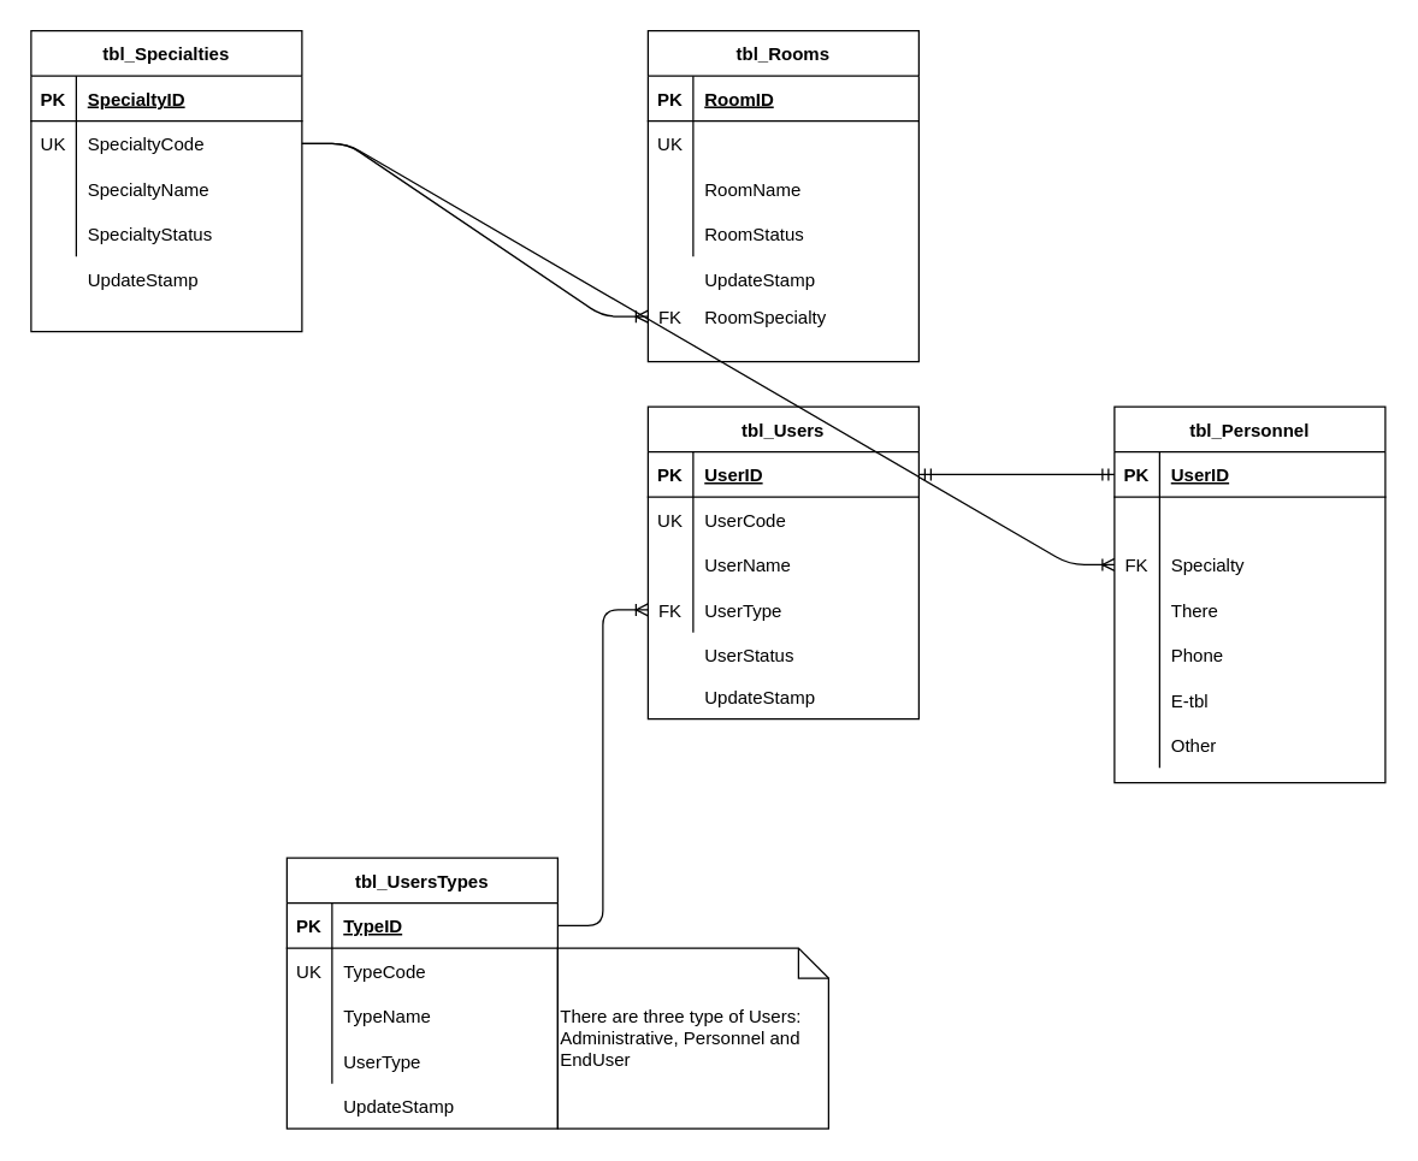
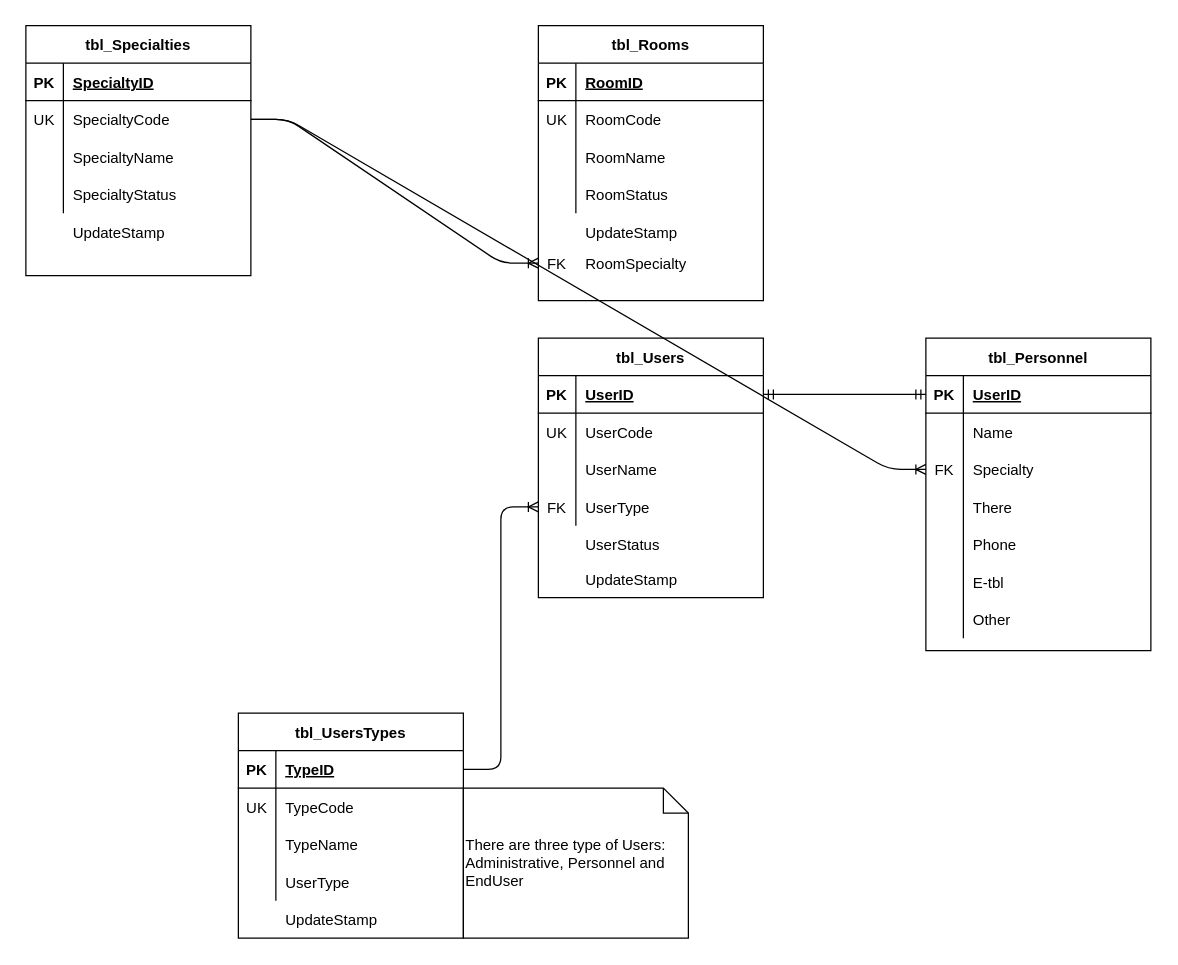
  <mxCell id="0" />
  <mxCell id="1" parent="0" />
  <mxCell id="2" value="" style="edgeStyle=entityRelationEdgeStyle;fontSize=12;html=1;endArrow=ERoneToMany;entryX=0;entryY=0.5;entryDx=0;entryDy=0;" edge="1" parent="1" source="4" target="63"><mxGeometry width="100" height="100" relative="1" as="geometry"><mxPoint x="400" y="580" as="sourcePoint" /><mxPoint x="700" y="310" as="targetPoint" /></mxGeometry></mxCell>
  <mxCell id="3" value="tbl_UsersTypes" style="shape=table;startSize=30;container=1;collapsible=1;childLayout=tableLayout;fixedRows=1;rowLines=0;fontStyle=1;align=center;resizeLast=1;" vertex="1" parent="1"><mxGeometry x="190" y="570" width="180" height="180" as="geometry"><mxRectangle x="480" y="320" width="90" height="30" as="alternateBounds" /></mxGeometry></mxCell>
  <mxCell id="4" value="" style="shape=partialRectangle;collapsible=0;dropTarget=0;pointerEvents=0;fillColor=none;top=0;left=0;bottom=1;right=0;points=[[0,0.5],[1,0.5]];portConstraint=eastwest;" vertex="1" parent="3"><mxGeometry y="30" width="180" height="30" as="geometry" /></mxCell>
  <mxCell id="5" value="PK" style="shape=partialRectangle;connectable=0;fillColor=none;top=0;left=0;bottom=0;right=0;fontStyle=1;overflow=hidden;" vertex="1" parent="4"><mxGeometry width="30" height="30" as="geometry" /></mxCell>
  <mxCell id="6" value="TypeID" style="shape=partialRectangle;connectable=0;fillColor=none;top=0;left=0;bottom=0;right=0;align=left;spacingLeft=6;fontStyle=5;overflow=hidden;" vertex="1" parent="4"><mxGeometry x="30" width="150" height="30" as="geometry" /></mxCell>
  <mxCell id="7" value="" style="shape=partialRectangle;collapsible=0;dropTarget=0;pointerEvents=0;fillColor=none;top=0;left=0;bottom=0;right=0;points=[[0,0.5],[1,0.5]];portConstraint=eastwest;" vertex="1" parent="3"><mxGeometry y="60" width="180" height="30" as="geometry" /></mxCell>
  <mxCell id="8" value="UK" style="shape=partialRectangle;connectable=0;fillColor=none;top=0;left=0;bottom=0;right=0;editable=1;overflow=hidden;" vertex="1" parent="7"><mxGeometry width="30" height="30" as="geometry" /></mxCell>
  <mxCell id="9" value="TypeCode" style="shape=partialRectangle;connectable=0;fillColor=none;top=0;left=0;bottom=0;right=0;align=left;spacingLeft=6;overflow=hidden;" vertex="1" parent="7"><mxGeometry x="30" width="150" height="30" as="geometry" /></mxCell>
  <mxCell id="10" value="" style="shape=partialRectangle;collapsible=0;dropTarget=0;pointerEvents=0;fillColor=none;top=0;left=0;bottom=0;right=0;points=[[0,0.5],[1,0.5]];portConstraint=eastwest;" vertex="1" parent="3"><mxGeometry y="90" width="180" height="30" as="geometry" /></mxCell>
  <mxCell id="11" value="" style="shape=partialRectangle;connectable=0;fillColor=none;top=0;left=0;bottom=0;right=0;editable=1;overflow=hidden;" vertex="1" parent="10"><mxGeometry width="30" height="30" as="geometry" /></mxCell>
  <mxCell id="12" value="TypeName" style="shape=partialRectangle;connectable=0;fillColor=none;top=0;left=0;bottom=0;right=0;align=left;spacingLeft=6;overflow=hidden;" vertex="1" parent="10"><mxGeometry x="30" width="150" height="30" as="geometry" /></mxCell>
  <mxCell id="13" value="" style="shape=partialRectangle;collapsible=0;dropTarget=0;pointerEvents=0;fillColor=none;top=0;left=0;bottom=0;right=0;points=[[0,0.5],[1,0.5]];portConstraint=eastwest;" vertex="1" parent="3"><mxGeometry y="120" width="180" height="30" as="geometry" /></mxCell>
  <mxCell id="14" value="" style="shape=partialRectangle;connectable=0;fillColor=none;top=0;left=0;bottom=0;right=0;editable=1;overflow=hidden;" vertex="1" parent="13"><mxGeometry width="30" height="30" as="geometry" /></mxCell>
  <mxCell id="15" value="UserType" style="shape=partialRectangle;connectable=0;fillColor=none;top=0;left=0;bottom=0;right=0;align=left;spacingLeft=6;overflow=hidden;" vertex="1" parent="13"><mxGeometry x="30" width="150" height="30" as="geometry" /></mxCell>
  <mxCell id="16" value="There are three type of Users:&lt;br&gt;Administrative, Personnel and EndUser" style="shape=note;size=20;whiteSpace=wrap;html=1;align=left;" vertex="1" parent="1"><mxGeometry x="370" y="630" width="180" height="120" as="geometry" /></mxCell>
  <mxCell id="17" value="UpdateStamp" style="shape=partialRectangle;connectable=0;fillColor=none;top=0;left=0;bottom=0;right=0;align=left;spacingLeft=6;overflow=hidden;" vertex="1" parent="1"><mxGeometry x="220" y="720" width="150" height="30" as="geometry" /></mxCell>
  <mxCell id="18" value="" style="group" vertex="1" connectable="0" parent="1"><mxGeometry x="20" y="20" width="180" height="200" as="geometry" /></mxCell>
  <mxCell id="19" value="tbl_Specialties" style="shape=table;startSize=30;container=1;collapsible=1;childLayout=tableLayout;fixedRows=1;rowLines=0;fontStyle=1;align=center;resizeLast=1;" vertex="1" parent="18"><mxGeometry width="180" height="200" as="geometry" /></mxCell>
  <mxCell id="20" value="" style="shape=partialRectangle;collapsible=0;dropTarget=0;pointerEvents=0;fillColor=none;top=0;left=0;bottom=1;right=0;points=[[0,0.5],[1,0.5]];portConstraint=eastwest;" vertex="1" parent="19"><mxGeometry y="30" width="180" height="30" as="geometry" /></mxCell>
  <mxCell id="21" value="PK" style="shape=partialRectangle;connectable=0;fillColor=none;top=0;left=0;bottom=0;right=0;fontStyle=1;overflow=hidden;" vertex="1" parent="20"><mxGeometry width="30" height="30" as="geometry" /></mxCell>
  <mxCell id="22" value="SpecialtyID" style="shape=partialRectangle;connectable=0;fillColor=none;top=0;left=0;bottom=0;right=0;align=left;spacingLeft=6;fontStyle=5;overflow=hidden;" vertex="1" parent="20"><mxGeometry x="30" width="150" height="30" as="geometry" /></mxCell>
  <mxCell id="23" value="" style="shape=partialRectangle;collapsible=0;dropTarget=0;pointerEvents=0;fillColor=none;top=0;left=0;bottom=0;right=0;points=[[0,0.5],[1,0.5]];portConstraint=eastwest;" vertex="1" parent="19"><mxGeometry y="60" width="180" height="30" as="geometry" /></mxCell>
  <mxCell id="24" value="UK" style="shape=partialRectangle;connectable=0;fillColor=none;top=0;left=0;bottom=0;right=0;editable=1;overflow=hidden;" vertex="1" parent="23"><mxGeometry width="30" height="30" as="geometry" /></mxCell>
  <mxCell id="25" value="SpecialtyCode" style="shape=partialRectangle;connectable=0;fillColor=none;top=0;left=0;bottom=0;right=0;align=left;spacingLeft=6;overflow=hidden;" vertex="1" parent="23"><mxGeometry x="30" width="150" height="30" as="geometry" /></mxCell>
  <mxCell id="26" value="" style="shape=partialRectangle;collapsible=0;dropTarget=0;pointerEvents=0;fillColor=none;top=0;left=0;bottom=0;right=0;points=[[0,0.5],[1,0.5]];portConstraint=eastwest;" vertex="1" parent="19"><mxGeometry y="90" width="180" height="30" as="geometry" /></mxCell>
  <mxCell id="27" value="" style="shape=partialRectangle;connectable=0;fillColor=none;top=0;left=0;bottom=0;right=0;editable=1;overflow=hidden;" vertex="1" parent="26"><mxGeometry width="30" height="30" as="geometry" /></mxCell>
  <mxCell id="28" value="SpecialtyName" style="shape=partialRectangle;connectable=0;fillColor=none;top=0;left=0;bottom=0;right=0;align=left;spacingLeft=6;overflow=hidden;" vertex="1" parent="26"><mxGeometry x="30" width="150" height="30" as="geometry" /></mxCell>
  <mxCell id="29" value="" style="shape=partialRectangle;collapsible=0;dropTarget=0;pointerEvents=0;fillColor=none;top=0;left=0;bottom=0;right=0;points=[[0,0.5],[1,0.5]];portConstraint=eastwest;" vertex="1" parent="19"><mxGeometry y="120" width="180" height="30" as="geometry" /></mxCell>
  <mxCell id="30" value="" style="shape=partialRectangle;connectable=0;fillColor=none;top=0;left=0;bottom=0;right=0;editable=1;overflow=hidden;" vertex="1" parent="29"><mxGeometry width="30" height="30" as="geometry" /></mxCell>
  <mxCell id="31" value="SpecialtyStatus" style="shape=partialRectangle;connectable=0;fillColor=none;top=0;left=0;bottom=0;right=0;align=left;spacingLeft=6;overflow=hidden;" vertex="1" parent="29"><mxGeometry x="30" width="150" height="30" as="geometry" /></mxCell>
  <mxCell id="32" value="UpdateStamp" style="shape=partialRectangle;connectable=0;fillColor=none;top=0;left=0;bottom=0;right=0;align=left;spacingLeft=6;overflow=hidden;" vertex="1" parent="18"><mxGeometry x="30" y="150" width="150" height="30" as="geometry" /></mxCell>
  <mxCell id="33" value="" style="group" vertex="1" connectable="0" parent="1"><mxGeometry x="430" y="20" width="180" height="220" as="geometry" /></mxCell>
  <mxCell id="34" value="tbl_Rooms" style="shape=table;startSize=30;container=1;collapsible=1;childLayout=tableLayout;fixedRows=1;rowLines=0;fontStyle=1;align=center;resizeLast=1;" vertex="1" parent="33"><mxGeometry width="180" height="220" as="geometry" /></mxCell>
  <mxCell id="35" value="" style="shape=partialRectangle;collapsible=0;dropTarget=0;pointerEvents=0;fillColor=none;top=0;left=0;bottom=1;right=0;points=[[0,0.5],[1,0.5]];portConstraint=eastwest;" vertex="1" parent="34"><mxGeometry y="30" width="180" height="30" as="geometry" /></mxCell>
  <mxCell id="36" value="PK" style="shape=partialRectangle;connectable=0;fillColor=none;top=0;left=0;bottom=0;right=0;fontStyle=1;overflow=hidden;" vertex="1" parent="35"><mxGeometry width="30" height="30" as="geometry" /></mxCell>
  <mxCell id="37" value="RoomID" style="shape=partialRectangle;connectable=0;fillColor=none;top=0;left=0;bottom=0;right=0;align=left;spacingLeft=6;fontStyle=5;overflow=hidden;" vertex="1" parent="35"><mxGeometry x="30" width="150" height="30" as="geometry" /></mxCell>
  <mxCell id="38" value="" style="shape=partialRectangle;collapsible=0;dropTarget=0;pointerEvents=0;fillColor=none;top=0;left=0;bottom=0;right=0;points=[[0,0.5],[1,0.5]];portConstraint=eastwest;" vertex="1" parent="34"><mxGeometry y="60" width="180" height="30" as="geometry" /></mxCell>
  <mxCell id="39" value="UK" style="shape=partialRectangle;connectable=0;fillColor=none;top=0;left=0;bottom=0;right=0;editable=1;overflow=hidden;" vertex="1" parent="38"><mxGeometry width="30" height="30" as="geometry" /></mxCell>
+ <mxCell id="40" value="RoomCode" style="shape=partialRectangle;connectable=0;fillColor=none;top=0;left=0;bottom=0;right=0;align=left;spacingLeft=6;overflow=hidden;" vertex="1" parent="38"><mxGeometry x="30" width="150" height="30" as="geometry" /></mxCell>
  <mxCell id="41" value="" style="shape=partialRectangle;collapsible=0;dropTarget=0;pointerEvents=0;fillColor=none;top=0;left=0;bottom=0;right=0;points=[[0,0.5],[1,0.5]];portConstraint=eastwest;" vertex="1" parent="34"><mxGeometry y="90" width="180" height="30" as="geometry" /></mxCell>
  <mxCell id="42" value="" style="shape=partialRectangle;connectable=0;fillColor=none;top=0;left=0;bottom=0;right=0;editable=1;overflow=hidden;" vertex="1" parent="41"><mxGeometry width="30" height="30" as="geometry" /></mxCell>
  <mxCell id="43" value="RoomName" style="shape=partialRectangle;connectable=0;fillColor=none;top=0;left=0;bottom=0;right=0;align=left;spacingLeft=6;overflow=hidden;" vertex="1" parent="41"><mxGeometry x="30" width="150" height="30" as="geometry" /></mxCell>
  <mxCell id="44" value="" style="shape=partialRectangle;collapsible=0;dropTarget=0;pointerEvents=0;fillColor=none;top=0;left=0;bottom=0;right=0;points=[[0,0.5],[1,0.5]];portConstraint=eastwest;" vertex="1" parent="34"><mxGeometry y="120" width="180" height="30" as="geometry" /></mxCell>
  <mxCell id="45" value="" style="shape=partialRectangle;connectable=0;fillColor=none;top=0;left=0;bottom=0;right=0;editable=1;overflow=hidden;" vertex="1" parent="44"><mxGeometry width="30" height="30" as="geometry" /></mxCell>
  <mxCell id="46" value="RoomStatus" style="shape=partialRectangle;connectable=0;fillColor=none;top=0;left=0;bottom=0;right=0;align=left;spacingLeft=6;overflow=hidden;" vertex="1" parent="44"><mxGeometry x="30" width="150" height="30" as="geometry" /></mxCell>
  <mxCell id="47" value="UpdateStamp" style="shape=partialRectangle;connectable=0;fillColor=none;top=0;left=0;bottom=0;right=0;align=left;spacingLeft=6;overflow=hidden;" vertex="1" parent="33"><mxGeometry x="30" y="150" width="150" height="30" as="geometry" /></mxCell>
  <mxCell id="48" value="RoomSpecialty" style="shape=partialRectangle;connectable=0;fillColor=none;top=0;left=0;bottom=0;right=0;align=left;spacingLeft=6;overflow=hidden;" vertex="1" parent="33"><mxGeometry x="30" y="175" width="150" height="30" as="geometry" /></mxCell>
  <mxCell id="49" value="FK" style="shape=partialRectangle;connectable=0;fillColor=none;top=0;left=0;bottom=0;right=0;editable=1;overflow=hidden;" vertex="1" parent="33"><mxGeometry y="175" width="30" height="30" as="geometry" /></mxCell>
  <mxCell id="50" value="" style="group" vertex="1" connectable="0" parent="1"><mxGeometry x="430" y="270" width="180" height="210" as="geometry" /></mxCell>
  <mxCell id="51" value="UpdateStamp" style="shape=partialRectangle;connectable=0;fillColor=none;top=0;left=0;bottom=0;right=0;align=left;spacingLeft=6;overflow=hidden;" vertex="1" parent="50"><mxGeometry x="30" y="175.385" width="150" height="34.615" as="geometry" /></mxCell>
  <mxCell id="52" value="" style="group" vertex="1" connectable="0" parent="50"><mxGeometry width="180" height="207.692" as="geometry" /></mxCell>
  <mxCell id="53" value="tbl_Users" style="shape=table;startSize=30;container=1;collapsible=1;childLayout=tableLayout;fixedRows=1;rowLines=0;fontStyle=1;align=center;resizeLast=1;" vertex="1" parent="52"><mxGeometry width="180" height="207.692" as="geometry"><mxRectangle x="480" y="320" width="90" height="30" as="alternateBounds" /></mxGeometry></mxCell>
  <mxCell id="54" value="" style="shape=partialRectangle;collapsible=0;dropTarget=0;pointerEvents=0;fillColor=none;top=0;left=0;bottom=1;right=0;points=[[0,0.5],[1,0.5]];portConstraint=eastwest;" vertex="1" parent="53"><mxGeometry y="30" width="180" height="30" as="geometry" /></mxCell>
  <mxCell id="55" value="PK" style="shape=partialRectangle;connectable=0;fillColor=none;top=0;left=0;bottom=0;right=0;fontStyle=1;overflow=hidden;" vertex="1" parent="54"><mxGeometry width="30" height="30" as="geometry" /></mxCell>
  <mxCell id="56" value="UserID" style="shape=partialRectangle;connectable=0;fillColor=none;top=0;left=0;bottom=0;right=0;align=left;spacingLeft=6;fontStyle=5;overflow=hidden;" vertex="1" parent="54"><mxGeometry x="30" width="150" height="30" as="geometry" /></mxCell>
  <mxCell id="57" value="" style="shape=partialRectangle;collapsible=0;dropTarget=0;pointerEvents=0;fillColor=none;top=0;left=0;bottom=0;right=0;points=[[0,0.5],[1,0.5]];portConstraint=eastwest;" vertex="1" parent="53"><mxGeometry y="60" width="180" height="30" as="geometry" /></mxCell>
  <mxCell id="58" value="UK" style="shape=partialRectangle;connectable=0;fillColor=none;top=0;left=0;bottom=0;right=0;editable=1;overflow=hidden;" vertex="1" parent="57"><mxGeometry width="30" height="30" as="geometry" /></mxCell>
  <mxCell id="59" value="UserCode" style="shape=partialRectangle;connectable=0;fillColor=none;top=0;left=0;bottom=0;right=0;align=left;spacingLeft=6;overflow=hidden;" vertex="1" parent="57"><mxGeometry x="30" width="150" height="30" as="geometry" /></mxCell>
  <mxCell id="60" value="" style="shape=partialRectangle;collapsible=0;dropTarget=0;pointerEvents=0;fillColor=none;top=0;left=0;bottom=0;right=0;points=[[0,0.5],[1,0.5]];portConstraint=eastwest;" vertex="1" parent="53"><mxGeometry y="90" width="180" height="30" as="geometry" /></mxCell>
  <mxCell id="61" value="" style="shape=partialRectangle;connectable=0;fillColor=none;top=0;left=0;bottom=0;right=0;editable=1;overflow=hidden;" vertex="1" parent="60"><mxGeometry width="30" height="30" as="geometry" /></mxCell>
  <mxCell id="62" value="UserName" style="shape=partialRectangle;connectable=0;fillColor=none;top=0;left=0;bottom=0;right=0;align=left;spacingLeft=6;overflow=hidden;" vertex="1" parent="60"><mxGeometry x="30" width="150" height="30" as="geometry" /></mxCell>
  <mxCell id="63" value="" style="shape=partialRectangle;collapsible=0;dropTarget=0;pointerEvents=0;fillColor=none;top=0;left=0;bottom=0;right=0;points=[[0,0.5],[1,0.5]];portConstraint=eastwest;" vertex="1" parent="53"><mxGeometry y="120" width="180" height="30" as="geometry" /></mxCell>
  <mxCell id="64" value="FK" style="shape=partialRectangle;connectable=0;fillColor=none;top=0;left=0;bottom=0;right=0;editable=1;overflow=hidden;" vertex="1" parent="63"><mxGeometry width="30" height="30" as="geometry" /></mxCell>
  <mxCell id="65" value="UserType" style="shape=partialRectangle;connectable=0;fillColor=none;top=0;left=0;bottom=0;right=0;align=left;spacingLeft=6;overflow=hidden;" vertex="1" parent="63"><mxGeometry x="30" width="150" height="30" as="geometry" /></mxCell>
  <mxCell id="66" value="UserStatus" style="shape=partialRectangle;connectable=0;fillColor=none;top=0;left=0;bottom=0;right=0;align=left;spacingLeft=6;overflow=hidden;" vertex="1" parent="52"><mxGeometry x="30" y="150" width="150" height="30" as="geometry" /></mxCell>
  <mxCell id="67" value="" style="edgeStyle=entityRelationEdgeStyle;fontSize=12;html=1;endArrow=ERoneToMany;" edge="1" parent="1" source="23"><mxGeometry width="100" height="100" relative="1" as="geometry"><mxPoint x="260" y="505" as="sourcePoint" /><mxPoint x="430" y="210" as="targetPoint" /></mxGeometry></mxCell>
  <mxCell id="68" value="tbl_Personnel" style="shape=table;startSize=30;container=1;collapsible=1;childLayout=tableLayout;fixedRows=1;rowLines=0;fontStyle=1;align=center;resizeLast=1;" vertex="1" parent="1"><mxGeometry x="740" y="270" width="180" height="250" as="geometry" /></mxCell>
  <mxCell id="69" value="" style="shape=partialRectangle;collapsible=0;dropTarget=0;pointerEvents=0;fillColor=none;top=0;left=0;bottom=1;right=0;points=[[0,0.5],[1,0.5]];portConstraint=eastwest;" vertex="1" parent="68"><mxGeometry y="30" width="180" height="30" as="geometry" /></mxCell>
  <mxCell id="70" value="PK" style="shape=partialRectangle;connectable=0;fillColor=none;top=0;left=0;bottom=0;right=0;fontStyle=1;overflow=hidden;" vertex="1" parent="69"><mxGeometry width="30" height="30" as="geometry" /></mxCell>
  <mxCell id="71" value="UserID" style="shape=partialRectangle;connectable=0;fillColor=none;top=0;left=0;bottom=0;right=0;align=left;spacingLeft=6;fontStyle=5;overflow=hidden;" vertex="1" parent="69"><mxGeometry x="30" width="150" height="30" as="geometry" /></mxCell>
  <mxCell id="72" value="" style="shape=partialRectangle;collapsible=0;dropTarget=0;pointerEvents=0;fillColor=none;top=0;left=0;bottom=0;right=0;points=[[0,0.5],[1,0.5]];portConstraint=eastwest;" vertex="1" parent="68"><mxGeometry y="60" width="180" height="30" as="geometry" /></mxCell>
  <mxCell id="73" value="" style="shape=partialRectangle;connectable=0;fillColor=none;top=0;left=0;bottom=0;right=0;editable=1;overflow=hidden;" vertex="1" parent="72"><mxGeometry width="30" height="30" as="geometry" /></mxCell>
+ <mxCell id="74" value="Name" style="shape=partialRectangle;connectable=0;fillColor=none;top=0;left=0;bottom=0;right=0;align=left;spacingLeft=6;overflow=hidden;" vertex="1" parent="72"><mxGeometry x="30" width="150" height="30" as="geometry" /></mxCell>
  <mxCell id="75" value="" style="shape=partialRectangle;collapsible=0;dropTarget=0;pointerEvents=0;fillColor=none;top=0;left=0;bottom=0;right=0;points=[[0,0.5],[1,0.5]];portConstraint=eastwest;" vertex="1" parent="68"><mxGeometry y="90" width="180" height="30" as="geometry" /></mxCell>
  <mxCell id="76" value="FK" style="shape=partialRectangle;connectable=0;fillColor=none;top=0;left=0;bottom=0;right=0;editable=1;overflow=hidden;" vertex="1" parent="75"><mxGeometry width="30" height="30" as="geometry" /></mxCell>
  <mxCell id="77" value="Specialty" style="shape=partialRectangle;connectable=0;fillColor=none;top=0;left=0;bottom=0;right=0;align=left;spacingLeft=6;overflow=hidden;" vertex="1" parent="75"><mxGeometry x="30" width="150" height="30" as="geometry" /></mxCell>
  <mxCell id="78" value="" style="shape=partialRectangle;collapsible=0;dropTarget=0;pointerEvents=0;fillColor=none;top=0;left=0;bottom=0;right=0;points=[[0,0.5],[1,0.5]];portConstraint=eastwest;" vertex="1" parent="68"><mxGeometry y="120" width="180" height="30" as="geometry" /></mxCell>
  <mxCell id="79" value="" style="shape=partialRectangle;connectable=0;fillColor=none;top=0;left=0;bottom=0;right=0;editable=1;overflow=hidden;" vertex="1" parent="78"><mxGeometry width="30" height="30" as="geometry" /></mxCell>
  <mxCell id="80" value="There" style="shape=partialRectangle;connectable=0;fillColor=none;top=0;left=0;bottom=0;right=0;align=left;spacingLeft=6;overflow=hidden;" vertex="1" parent="78"><mxGeometry x="30" width="150" height="30" as="geometry" /></mxCell>
  <mxCell id="81" value="" style="shape=partialRectangle;collapsible=0;dropTarget=0;pointerEvents=0;fillColor=none;top=0;left=0;bottom=0;right=0;points=[[0,0.5],[1,0.5]];portConstraint=eastwest;" vertex="1" parent="68"><mxGeometry y="150" width="180" height="30" as="geometry" /></mxCell>
  <mxCell id="82" value="" style="shape=partialRectangle;connectable=0;fillColor=none;top=0;left=0;bottom=0;right=0;editable=1;overflow=hidden;" vertex="1" parent="81"><mxGeometry width="30" height="30" as="geometry" /></mxCell>
  <mxCell id="83" value="Phone" style="shape=partialRectangle;connectable=0;fillColor=none;top=0;left=0;bottom=0;right=0;align=left;spacingLeft=6;overflow=hidden;" vertex="1" parent="81"><mxGeometry x="30" width="150" height="30" as="geometry" /></mxCell>
  <mxCell id="84" value="" style="shape=partialRectangle;collapsible=0;dropTarget=0;pointerEvents=0;fillColor=none;top=0;left=0;bottom=0;right=0;points=[[0,0.5],[1,0.5]];portConstraint=eastwest;" vertex="1" parent="68"><mxGeometry y="180" width="180" height="30" as="geometry" /></mxCell>
  <mxCell id="85" value="" style="shape=partialRectangle;connectable=0;fillColor=none;top=0;left=0;bottom=0;right=0;editable=1;overflow=hidden;" vertex="1" parent="84"><mxGeometry width="30" height="30" as="geometry" /></mxCell>
  <mxCell id="86" value="E-tbl" style="shape=partialRectangle;connectable=0;fillColor=none;top=0;left=0;bottom=0;right=0;align=left;spacingLeft=6;overflow=hidden;" vertex="1" parent="84"><mxGeometry x="30" width="150" height="30" as="geometry" /></mxCell>
  <mxCell id="87" value="" style="shape=partialRectangle;collapsible=0;dropTarget=0;pointerEvents=0;fillColor=none;top=0;left=0;bottom=0;right=0;points=[[0,0.5],[1,0.5]];portConstraint=eastwest;" vertex="1" parent="68"><mxGeometry y="210" width="180" height="30" as="geometry" /></mxCell>
  <mxCell id="88" value="" style="shape=partialRectangle;connectable=0;fillColor=none;top=0;left=0;bottom=0;right=0;editable=1;overflow=hidden;" vertex="1" parent="87"><mxGeometry width="30" height="30" as="geometry" /></mxCell>
  <mxCell id="89" value="Other" style="shape=partialRectangle;connectable=0;fillColor=none;top=0;left=0;bottom=0;right=0;align=left;spacingLeft=6;overflow=hidden;" vertex="1" parent="87"><mxGeometry x="30" width="150" height="30" as="geometry" /></mxCell>
  <mxCell id="90" value="" style="edgeStyle=entityRelationEdgeStyle;fontSize=12;html=1;endArrow=ERoneToMany;entryX=0;entryY=0.5;entryDx=0;entryDy=0;exitX=1;exitY=0.5;exitDx=0;exitDy=0;" edge="1" parent="1" source="23" target="75"><mxGeometry width="100" height="100" relative="1" as="geometry"><mxPoint x="210" y="105" as="sourcePoint" /><mxPoint x="440" y="220" as="targetPoint" /></mxGeometry></mxCell>
  <mxCell id="91" value="" style="edgeStyle=entityRelationEdgeStyle;fontSize=12;html=1;endArrow=ERmandOne;startArrow=ERmandOne;entryX=0;entryY=0.5;entryDx=0;entryDy=0;" edge="1" parent="1" source="54" target="69"><mxGeometry width="100" height="100" relative="1" as="geometry"><mxPoint x="610" y="400" as="sourcePoint" /><mxPoint x="710" y="300" as="targetPoint" /></mxGeometry></mxCell>
